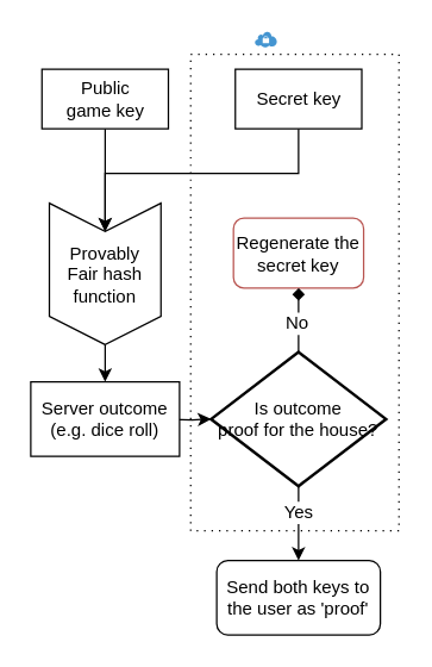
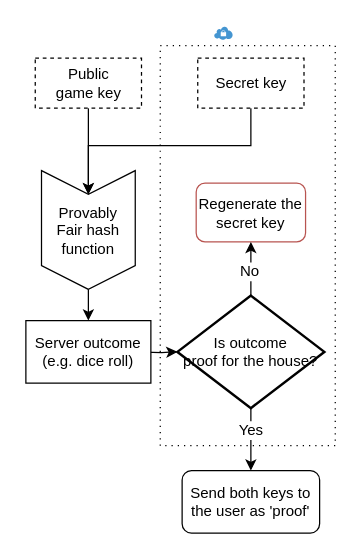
  <mxCell id="0" />
  <mxCell id="1" parent="0" />
  <mxCell id="2" value="" style="rounded=0;whiteSpace=wrap;html=1;fillColor=none;gradientColor=#ffffff;dashed=1;dashPattern=1 4;" vertex="1" parent="1"><mxGeometry x="127.5" y="36" width="140" height="320" as="geometry" /></mxCell>
  <mxCell id="3" style="edgeStyle=orthogonalEdgeStyle;rounded=0;orthogonalLoop=1;jettySize=auto;html=1;exitX=0.5;exitY=1;exitDx=0;exitDy=0;entryX=0.5;entryY=0.8;entryDx=0;entryDy=0;entryPerimeter=0;" edge="1" parent="1" source="4" target="8"><mxGeometry relative="1" as="geometry" /></mxCell>
- <mxCell id="4" value="Public &lt;br&gt;game key" style="rounded=0;whiteSpace=wrap;html=1;fillColor=default;" vertex="1" parent="1"><mxGeometry x="27.5" y="46" width="85" height="40" as="geometry" /></mxCell>
+ <mxCell id="4" value="Public &lt;br&gt;game key" style="rounded=0;whiteSpace=wrap;html=1;fillColor=default;dashed=1;" vertex="1" parent="1"><mxGeometry x="27.5" y="46" width="85" height="40" as="geometry" /></mxCell>
  <mxCell id="5" style="rounded=0;orthogonalLoop=1;jettySize=auto;html=1;exitX=0.5;exitY=1;exitDx=0;exitDy=0;entryX=0.5;entryY=0.8;entryDx=0;entryDy=0;entryPerimeter=0;edgeStyle=orthogonalEdgeStyle;" edge="1" parent="1" source="6" target="8"><mxGeometry relative="1" as="geometry"><Array as="points"><mxPoint x="200" y="116" /><mxPoint x="70" y="116" /></Array></mxGeometry></mxCell>
- <mxCell id="6" value="Secret key" style="rounded=0;whiteSpace=wrap;html=1;fillColor=default;" vertex="1" parent="1"><mxGeometry x="157.5" y="46" width="85" height="40" as="geometry" /></mxCell>
+ <mxCell id="6" value="Secret key" style="rounded=0;whiteSpace=wrap;html=1;fillColor=default;dashed=1;" vertex="1" parent="1"><mxGeometry x="157.5" y="46" width="85" height="40" as="geometry" /></mxCell>
  <mxCell id="7" value="" style="group" vertex="1" connectable="0" parent="1"><mxGeometry x="32.5" y="136" width="75" height="95" as="geometry" /></mxCell>
  <mxCell id="8" value="" style="html=1;outlineConnect=0;whiteSpace=wrap;fillColor=#FFFFFF;shape=mxgraph.archimate3.function;rotation=-180;" vertex="1" parent="7"><mxGeometry width="75" height="95" as="geometry" /></mxCell>
  <mxCell id="9" value="Provably Fair hash function" style="text;html=1;strokeColor=none;fillColor=none;align=center;verticalAlign=middle;whiteSpace=wrap;rounded=0;" vertex="1" parent="7"><mxGeometry x="7.5" y="32.5" width="60" height="30" as="geometry" /></mxCell>
  <mxCell id="10" style="edgeStyle=orthogonalEdgeStyle;rounded=0;orthogonalLoop=1;jettySize=auto;html=1;exitX=1;exitY=0.5;exitDx=0;exitDy=0;fontSize=12;" edge="1" parent="1" target="18"><mxGeometry relative="1" as="geometry"><mxPoint x="107.5" y="281" as="sourcePoint" /></mxGeometry></mxCell>
  <mxCell id="11" value="Server outcome&lt;br&gt;(e.g. dice roll)" style="rounded=0;whiteSpace=wrap;html=1;fillColor=#FFFFFF;gradientColor=#ffffff;" vertex="1" parent="1"><mxGeometry x="20" y="256" width="100" height="50" as="geometry" /></mxCell>
  <mxCell id="12" style="edgeStyle=orthogonalEdgeStyle;rounded=0;orthogonalLoop=1;jettySize=auto;html=1;exitX=0.5;exitY=0;exitDx=0;exitDy=0;exitPerimeter=0;" edge="1" parent="1" source="8" target="11"><mxGeometry relative="1" as="geometry" /></mxCell>
  <mxCell id="13" value="Regenerate the secret key" style="rounded=1;whiteSpace=wrap;html=1;fillColor=#ffffff;strokeColor=#b85450;" vertex="1" parent="1"><mxGeometry x="156.25" y="146" width="87.5" height="47" as="geometry" /></mxCell>
  <mxCell id="14" value="" style="shadow=0;dashed=0;html=1;strokeColor=none;fillColor=#4495D1;labelPosition=center;verticalLabelPosition=bottom;verticalAlign=top;align=center;outlineConnect=0;shape=mxgraph.veeam.vpn;fontSize=9;" vertex="1" parent="1"><mxGeometry x="170.5" y="20.72" width="15" height="10.55" as="geometry" /></mxCell>
- <mxCell id="15" style="edgeStyle=orthogonalEdgeStyle;rounded=0;orthogonalLoop=1;jettySize=auto;html=1;exitX=0.5;exitY=0;exitDx=0;exitDy=0;exitPerimeter=0;entryX=0.5;entryY=1;entryDx=0;entryDy=0;fontSize=12;endArrow=diamond;" edge="1" parent="1" source="18" target="13"><mxGeometry relative="1" as="geometry" /></mxCell>
+ <mxCell id="15" style="edgeStyle=orthogonalEdgeStyle;rounded=0;orthogonalLoop=1;jettySize=auto;html=1;exitX=0.5;exitY=0;exitDx=0;exitDy=0;exitPerimeter=0;entryX=0.5;entryY=1;entryDx=0;entryDy=0;fontSize=12;" edge="1" parent="1" source="18" target="13"><mxGeometry relative="1" as="geometry" /></mxCell>
  <mxCell id="16" style="edgeStyle=orthogonalEdgeStyle;rounded=0;orthogonalLoop=1;jettySize=auto;html=1;exitX=0.5;exitY=1;exitDx=0;exitDy=0;exitPerimeter=0;fontSize=12;" edge="1" parent="1" source="18"><mxGeometry relative="1" as="geometry"><mxPoint x="200" y="376" as="targetPoint" /></mxGeometry></mxCell>
  <mxCell id="17" value="Yes" style="edgeLabel;html=1;align=center;verticalAlign=middle;resizable=0;points=[];fontSize=12;" vertex="1" connectable="0" parent="16"><mxGeometry x="-0.307" y="-1" relative="1" as="geometry"><mxPoint as="offset" /></mxGeometry></mxCell>
  <mxCell id="18" value="Is outcome &lt;br&gt;proof for the house?" style="strokeWidth=2;html=1;shape=mxgraph.flowchart.decision;whiteSpace=wrap;fontSize=12;fillColor=default;gradientColor=#ffffff;" vertex="1" parent="1"><mxGeometry x="141.25" y="236" width="117.5" height="90" as="geometry" /></mxCell>
  <mxCell id="19" value="No" style="edgeLabel;html=1;align=center;verticalAlign=middle;resizable=0;points=[];fontSize=12;" vertex="1" connectable="0" parent="1"><mxGeometry x="197.499" y="206" as="geometry"><mxPoint x="1" y="10" as="offset" /></mxGeometry></mxCell>
  <mxCell id="20" value="Send both keys to the user as 'proof'" style="rounded=1;whiteSpace=wrap;html=1;fillColor=#FFFFFF;gradientColor=#ffffff;" vertex="1" parent="1"><mxGeometry x="145" y="376" width="110" height="50" as="geometry" /></mxCell>
